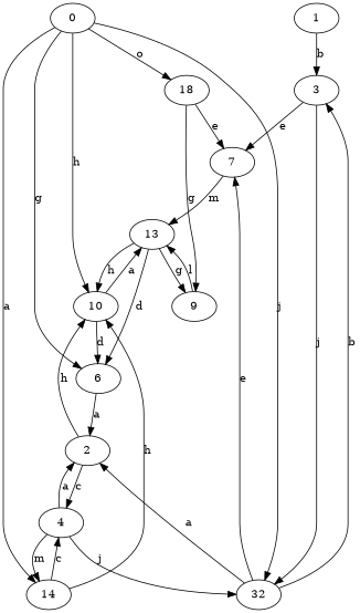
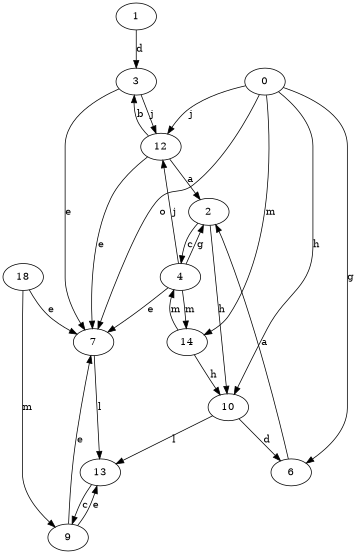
  strict digraph {
    1
    3
    7
-   12 [label=32]
+   12
    2
    4
    10
    14
    6
    13
    18
    9
    0
-   1 -> 3 [label=b]
+   1 -> 3 [label=d]
    3 -> 7 [label=e]
    3 -> 12 [label=j]
-   7 -> 13 [label=m]
+   7 -> 13 [label=l]
    12 -> 3 [label=b]
    12 -> 7 [label=e]
    12 -> 2 [label=a]
    2 -> 4 [label=c]
    2 -> 10 [label=h]
+   4 -> 7 [label=e]
    4 -> 12 [label=j]
-   4 -> 2 [label=a]
+   4 -> 2 [label=g]
    4 -> 14 [label=m]
    10 -> 6 [label=d]
-   10 -> 13 [label=a]
-   14 -> 4 [label=c]
+   10 -> 13 [label=l]
+   14 -> 4 [label=m]
    14 -> 10 [label=h]
    6 -> 2 [label=a]
-   13 -> 10 [label=h]
-   13 -> 6 [label=d]
-   13 -> 9 [label=g]
+   13 -> 9 [label=c]
    18 -> 7 [label=e]
-   18 -> 9 [label=g]
-   9 -> 13 [label=l]
+   18 -> 9 [label=m]
+   9 -> 7 [label=e]
+   9 -> 13 [label=e]
    0 -> 12 [label=j]
    0 -> 10 [label=h]
-   0 -> 14 [label=a]
+   0 -> 14 [label=m]
    0 -> 6 [label=g]
-   0 -> 18 [label=o]
+   0 -> 7 [label=o]
  }
